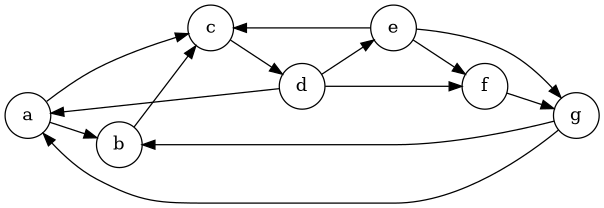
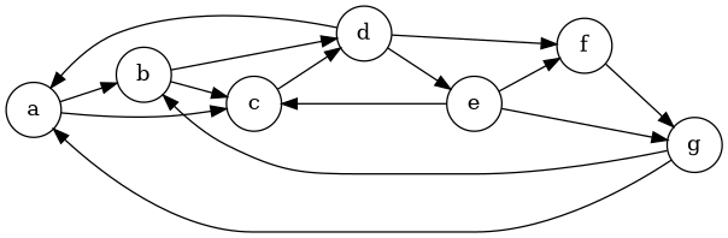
  strict digraph {
    rankdir=LR
    node [shape=circle]
    a
    b
    c
    d
    e
    f
    g
    subgraph sub_1 {
      a
      b
      c
      d
      e
      f
      g
    }
    a -> b
    a -> c
    b -> c
+   b -> d
    c -> d
    d -> a
    d -> e
    d -> f
    e -> c
    e -> f
    e -> g
    f -> g
    g -> a
    g -> b
  }
